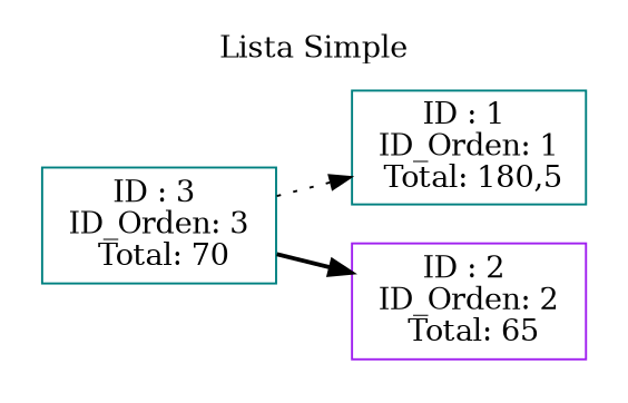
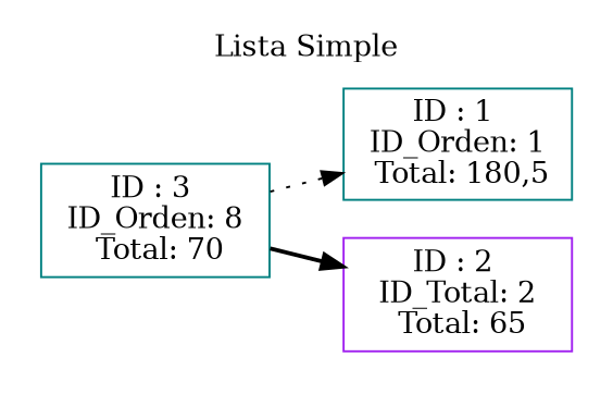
  digraph {
    pencolor=transparent
    rankdir=LR
    node [color=teal shape=record]
-   n1 [label="{ID : 3 \n ID_Orden: 3 \n Total: 70}"]
-   n2 [color=purple label="{ID : 2 \n ID_Orden: 2 \n Total: 65}"]
+   n1 [label="{ID : 3 \n ID_Orden: 8 \n Total: 70}"]
+   n2 [color=purple label="{ID : 2 \n ID_Total: 2 \n Total: 65}"]
    n3 [label="{ID : 1 \n ID_Orden: 1 \n Total: 180,5}"]
    subgraph cluster_1 {
      label="Lista Simple"
      n1
      n2
      n3
    }
    n1 -> n2 [style=bold]
    n1 -> n3 [style=dotted]
  }
